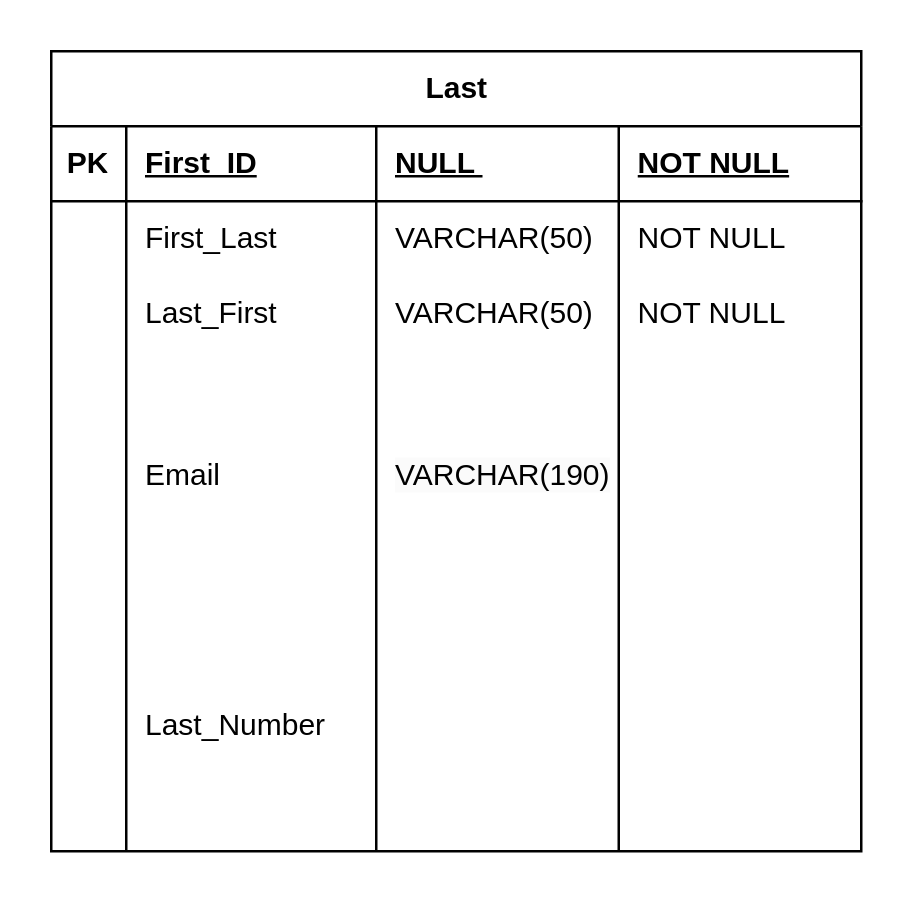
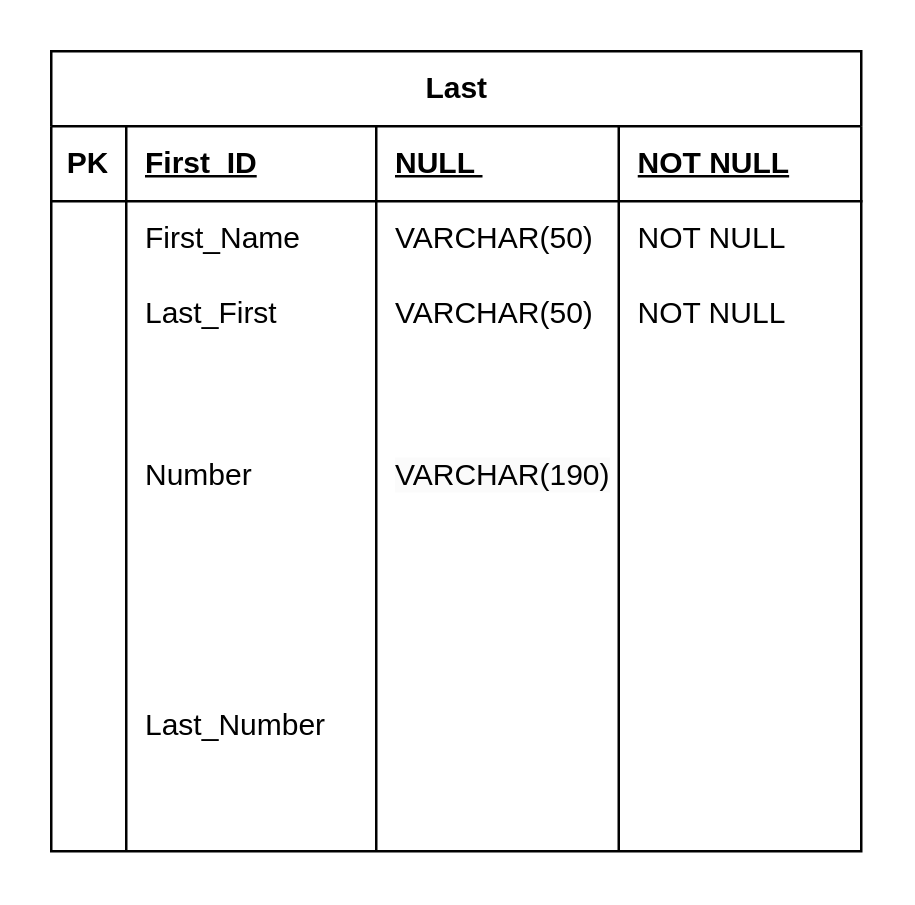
  <mxCell id="0" />
  <mxCell id="1" parent="0" />
  <mxCell id="2" value="Last" style="shape=table;startSize=30;container=1;collapsible=1;childLayout=tableLayout;fixedRows=1;rowLines=0;fontStyle=1;align=center;resizeLast=1;html=1;" vertex="1" parent="1"><mxGeometry x="20" y="20" width="324" height="320" as="geometry"><mxRectangle x="50" y="30" width="90" height="30" as="alternateBounds" /></mxGeometry></mxCell>
  <mxCell id="3" value="" style="shape=tableRow;horizontal=0;startSize=0;swimlaneHead=0;swimlaneBody=0;fillColor=none;collapsible=0;dropTarget=0;points=[[0,0.5],[1,0.5]];portConstraint=eastwest;top=0;left=0;right=0;bottom=1;" vertex="1" parent="2"><mxGeometry y="30" width="324" height="30" as="geometry" /></mxCell>
  <mxCell id="4" value="PK" style="shape=partialRectangle;connectable=0;fillColor=none;top=0;left=0;bottom=0;right=0;fontStyle=1;overflow=hidden;whiteSpace=wrap;html=1;" vertex="1" parent="3"><mxGeometry width="30" height="30" as="geometry"><mxRectangle width="30" height="30" as="alternateBounds" /></mxGeometry></mxCell>
  <mxCell id="5" value="First_ID" style="shape=partialRectangle;connectable=0;fillColor=none;top=0;left=0;bottom=0;right=0;align=left;spacingLeft=6;fontStyle=5;overflow=hidden;whiteSpace=wrap;html=1;" vertex="1" parent="3"><mxGeometry x="30" width="100" height="30" as="geometry"><mxRectangle width="100" height="30" as="alternateBounds" /></mxGeometry></mxCell>
  <mxCell id="6" value="NULL&amp;nbsp;" style="shape=partialRectangle;connectable=0;fillColor=none;top=0;left=0;bottom=0;right=0;align=left;spacingLeft=6;fontStyle=5;overflow=hidden;whiteSpace=wrap;html=1;" vertex="1" parent="3"><mxGeometry x="130" width="97" height="30" as="geometry"><mxRectangle width="97" height="30" as="alternateBounds" /></mxGeometry></mxCell>
  <mxCell id="7" value="NOT NULL" style="shape=partialRectangle;connectable=0;fillColor=none;top=0;left=0;bottom=0;right=0;align=left;spacingLeft=6;fontStyle=5;overflow=hidden;whiteSpace=wrap;html=1;" vertex="1" parent="3"><mxGeometry x="227" width="97" height="30" as="geometry"><mxRectangle width="97" height="30" as="alternateBounds" /></mxGeometry></mxCell>
  <mxCell id="8" value="" style="shape=tableRow;horizontal=0;startSize=0;swimlaneHead=0;swimlaneBody=0;fillColor=none;collapsible=0;dropTarget=0;points=[[0,0.5],[1,0.5]];portConstraint=eastwest;top=0;left=0;right=0;bottom=0;" vertex="1" parent="2"><mxGeometry y="60" width="324" height="30" as="geometry" /></mxCell>
  <mxCell id="9" value="" style="shape=partialRectangle;connectable=0;fillColor=none;top=0;left=0;bottom=0;right=0;editable=1;overflow=hidden;whiteSpace=wrap;html=1;" vertex="1" parent="8"><mxGeometry width="30" height="30" as="geometry"><mxRectangle width="30" height="30" as="alternateBounds" /></mxGeometry></mxCell>
- <mxCell id="10" value="First_Last" style="shape=partialRectangle;connectable=0;fillColor=none;top=0;left=0;bottom=0;right=0;align=left;spacingLeft=6;overflow=hidden;whiteSpace=wrap;html=1;" vertex="1" parent="8"><mxGeometry x="30" width="100" height="30" as="geometry"><mxRectangle width="100" height="30" as="alternateBounds" /></mxGeometry></mxCell>
+ <mxCell id="10" value="First_Name" style="shape=partialRectangle;connectable=0;fillColor=none;top=0;left=0;bottom=0;right=0;align=left;spacingLeft=6;overflow=hidden;whiteSpace=wrap;html=1;" vertex="1" parent="8"><mxGeometry x="30" width="100" height="30" as="geometry"><mxRectangle width="100" height="30" as="alternateBounds" /></mxGeometry></mxCell>
  <mxCell id="11" value="VARCHAR(50)" style="shape=partialRectangle;connectable=0;fillColor=none;top=0;left=0;bottom=0;right=0;align=left;spacingLeft=6;overflow=hidden;whiteSpace=wrap;html=1;" vertex="1" parent="8"><mxGeometry x="130" width="97" height="30" as="geometry"><mxRectangle width="97" height="30" as="alternateBounds" /></mxGeometry></mxCell>
  <mxCell id="12" value="NOT NULL&lt;span style=&quot;white-space: pre;&quot;&gt;&#09;&lt;/span&gt;" style="shape=partialRectangle;connectable=0;fillColor=none;top=0;left=0;bottom=0;right=0;align=left;spacingLeft=6;overflow=hidden;whiteSpace=wrap;html=1;" vertex="1" parent="8"><mxGeometry x="227" width="97" height="30" as="geometry"><mxRectangle width="97" height="30" as="alternateBounds" /></mxGeometry></mxCell>
  <mxCell id="13" value="" style="shape=tableRow;horizontal=0;startSize=0;swimlaneHead=0;swimlaneBody=0;fillColor=none;collapsible=0;dropTarget=0;points=[[0,0.5],[1,0.5]];portConstraint=eastwest;top=0;left=0;right=0;bottom=0;" vertex="1" parent="2"><mxGeometry y="90" width="324" height="30" as="geometry" /></mxCell>
  <mxCell id="14" value="" style="shape=partialRectangle;connectable=0;fillColor=none;top=0;left=0;bottom=0;right=0;editable=1;overflow=hidden;whiteSpace=wrap;html=1;" vertex="1" parent="13"><mxGeometry width="30" height="30" as="geometry"><mxRectangle width="30" height="30" as="alternateBounds" /></mxGeometry></mxCell>
  <mxCell id="15" value="Last_First" style="shape=partialRectangle;connectable=0;fillColor=none;top=0;left=0;bottom=0;right=0;align=left;spacingLeft=6;overflow=hidden;whiteSpace=wrap;html=1;" vertex="1" parent="13"><mxGeometry x="30" width="100" height="30" as="geometry"><mxRectangle width="100" height="30" as="alternateBounds" /></mxGeometry></mxCell>
  <mxCell id="16" value="VARCHAR(50)" style="shape=partialRectangle;connectable=0;fillColor=none;top=0;left=0;bottom=0;right=0;align=left;spacingLeft=6;overflow=hidden;whiteSpace=wrap;html=1;" vertex="1" parent="13"><mxGeometry x="130" width="97" height="30" as="geometry"><mxRectangle width="97" height="30" as="alternateBounds" /></mxGeometry></mxCell>
  <mxCell id="17" value="NOT NULL" style="shape=partialRectangle;connectable=0;fillColor=none;top=0;left=0;bottom=0;right=0;align=left;spacingLeft=6;overflow=hidden;whiteSpace=wrap;html=1;" vertex="1" parent="13"><mxGeometry x="227" width="97" height="30" as="geometry"><mxRectangle width="97" height="30" as="alternateBounds" /></mxGeometry></mxCell>
  <mxCell id="18" value="" style="shape=tableRow;horizontal=0;startSize=0;swimlaneHead=0;swimlaneBody=0;fillColor=none;collapsible=0;dropTarget=0;points=[[0,0.5],[1,0.5]];portConstraint=eastwest;top=0;left=0;right=0;bottom=0;" vertex="1" parent="2"><mxGeometry y="120" width="324" height="100" as="geometry" /></mxCell>
  <mxCell id="19" value="" style="shape=partialRectangle;connectable=0;fillColor=none;top=0;left=0;bottom=0;right=0;editable=1;overflow=hidden;whiteSpace=wrap;html=1;" vertex="1" parent="18"><mxGeometry width="30" height="100" as="geometry"><mxRectangle width="30" height="100" as="alternateBounds" /></mxGeometry></mxCell>
- <mxCell id="20" value="Email" style="shape=partialRectangle;connectable=0;fillColor=none;top=0;left=0;bottom=0;right=0;align=left;spacingLeft=6;overflow=hidden;whiteSpace=wrap;html=1;" vertex="1" parent="18"><mxGeometry x="30" width="100" height="100" as="geometry"><mxRectangle width="100" height="100" as="alternateBounds" /></mxGeometry></mxCell>
+ <mxCell id="20" value="Number" style="shape=partialRectangle;connectable=0;fillColor=none;top=0;left=0;bottom=0;right=0;align=left;spacingLeft=6;overflow=hidden;whiteSpace=wrap;html=1;" vertex="1" parent="18"><mxGeometry x="30" width="100" height="100" as="geometry"><mxRectangle width="100" height="100" as="alternateBounds" /></mxGeometry></mxCell>
  <mxCell id="21" value="&lt;br&gt;&lt;span style=&quot;color: rgb(0, 0, 0); font-family: Helvetica; font-size: 12px; font-style: normal; font-variant-ligatures: normal; font-variant-caps: normal; font-weight: 400; letter-spacing: normal; orphans: 2; text-align: left; text-indent: 0px; text-transform: none; widows: 2; word-spacing: 0px; -webkit-text-stroke-width: 0px; white-space: normal; background-color: rgb(251, 251, 251); text-decoration-thickness: initial; text-decoration-style: initial; text-decoration-color: initial; display: inline !important; float: none;&quot;&gt;VARCHAR(190)&lt;/span&gt;&lt;div&gt;&lt;br/&gt;&lt;/div&gt;" style="shape=partialRectangle;connectable=0;fillColor=none;top=0;left=0;bottom=0;right=0;align=left;spacingLeft=6;overflow=hidden;whiteSpace=wrap;html=1;" vertex="1" parent="18"><mxGeometry x="130" width="97" height="100" as="geometry"><mxRectangle width="97" height="100" as="alternateBounds" /></mxGeometry></mxCell>
  <mxCell id="22" style="shape=partialRectangle;connectable=0;fillColor=none;top=0;left=0;bottom=0;right=0;align=left;spacingLeft=6;overflow=hidden;whiteSpace=wrap;html=1;" vertex="1" parent="18"><mxGeometry x="227" width="97" height="100" as="geometry"><mxRectangle width="97" height="100" as="alternateBounds" /></mxGeometry></mxCell>
  <mxCell id="23" style="shape=tableRow;horizontal=0;startSize=0;swimlaneHead=0;swimlaneBody=0;fillColor=none;collapsible=0;dropTarget=0;points=[[0,0.5],[1,0.5]];portConstraint=eastwest;top=0;left=0;right=0;bottom=0;" vertex="1" parent="2"><mxGeometry y="220" width="324" height="100" as="geometry" /></mxCell>
  <mxCell id="24" style="shape=partialRectangle;connectable=0;fillColor=none;top=0;left=0;bottom=0;right=0;editable=1;overflow=hidden;whiteSpace=wrap;html=1;" vertex="1" parent="23"><mxGeometry width="30" height="100" as="geometry"><mxRectangle width="30" height="100" as="alternateBounds" /></mxGeometry></mxCell>
  <mxCell id="25" value="Last_Number" style="shape=partialRectangle;connectable=0;fillColor=none;top=0;left=0;bottom=0;right=0;align=left;spacingLeft=6;overflow=hidden;whiteSpace=wrap;html=1;" vertex="1" parent="23"><mxGeometry x="30" width="100" height="100" as="geometry"><mxRectangle width="100" height="100" as="alternateBounds" /></mxGeometry></mxCell>
  <mxCell id="26" style="shape=partialRectangle;connectable=0;fillColor=none;top=0;left=0;bottom=0;right=0;align=left;spacingLeft=6;overflow=hidden;whiteSpace=wrap;html=1;" vertex="1" parent="23"><mxGeometry x="130" width="97" height="100" as="geometry"><mxRectangle width="97" height="100" as="alternateBounds" /></mxGeometry></mxCell>
  <mxCell id="27" style="shape=partialRectangle;connectable=0;fillColor=none;top=0;left=0;bottom=0;right=0;align=left;spacingLeft=6;overflow=hidden;whiteSpace=wrap;html=1;" vertex="1" parent="23"><mxGeometry x="227" width="97" height="100" as="geometry"><mxRectangle width="97" height="100" as="alternateBounds" /></mxGeometry></mxCell>
